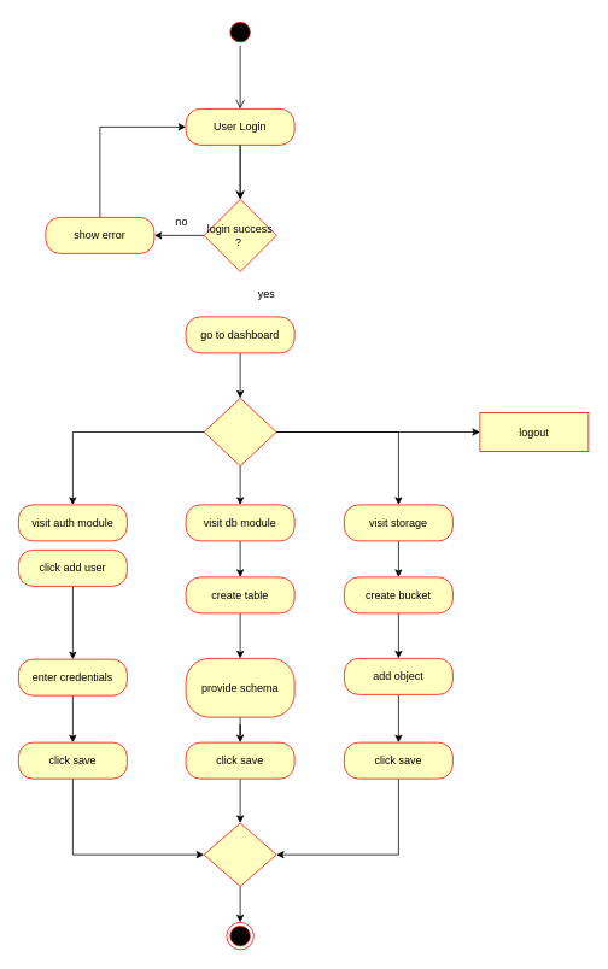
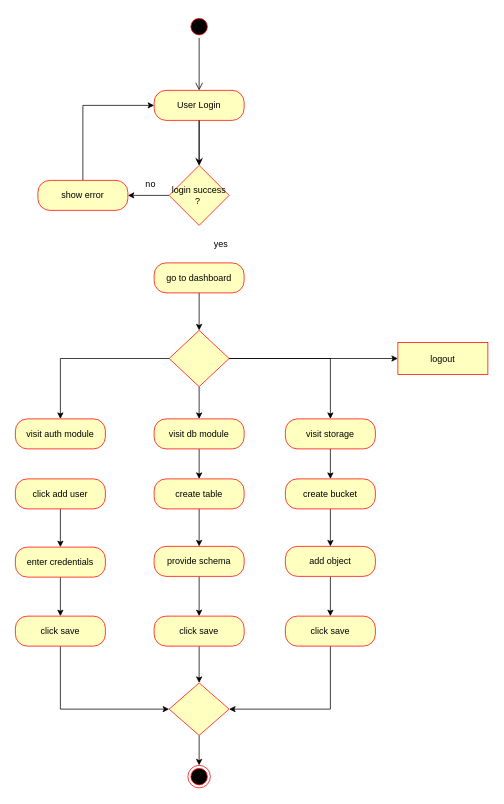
  <mxCell id="0" />
  <mxCell id="1" parent="0" />
  <mxCell id="2" value="" style="ellipse;html=1;shape=startState;fillColor=#000000;strokeColor=#ff0000;" vertex="1" parent="1"><mxGeometry x="250" y="20" width="30" height="30" as="geometry" /></mxCell>
  <mxCell id="3" value="" style="edgeStyle=orthogonalEdgeStyle;html=1;verticalAlign=bottom;endArrow=open;endSize=8;strokeColor=#000000;rounded=0;entryX=0.5;entryY=0;entryDx=0;entryDy=0;" edge="1" source="2" parent="1" target="5"><mxGeometry relative="1" as="geometry"><mxPoint x="265" y="100" as="targetPoint" /></mxGeometry></mxCell>
  <mxCell id="4" value="" style="edgeStyle=orthogonalEdgeStyle;rounded=0;orthogonalLoop=1;jettySize=auto;html=1;" edge="1" parent="1" source="5" target="8"><mxGeometry relative="1" as="geometry" /></mxCell>
  <mxCell id="5" value="User Login" style="rounded=1;whiteSpace=wrap;html=1;arcSize=40;fontColor=#000000;fillColor=#ffffc0;strokeColor=#ff0000;" vertex="1" parent="1"><mxGeometry x="205" y="120" width="120" height="40" as="geometry" /></mxCell>
  <mxCell id="6" value="" style="edgeStyle=orthogonalEdgeStyle;html=1;verticalAlign=bottom;endArrow=open;endSize=8;strokeColor=#000000;rounded=0;" edge="1" source="5" parent="1"><mxGeometry relative="1" as="geometry"><mxPoint x="265" y="220" as="targetPoint" /></mxGeometry></mxCell>
  <mxCell id="7" value="" style="edgeStyle=orthogonalEdgeStyle;rounded=0;orthogonalLoop=1;jettySize=auto;html=1;" edge="1" parent="1" source="8" target="10"><mxGeometry relative="1" as="geometry" /></mxCell>
  <mxCell id="8" value="login success ?&amp;nbsp;" style="rhombus;whiteSpace=wrap;html=1;fillColor=#ffffc0;strokeColor=#ff0000;fontColor=#000000;rounded=0;arcSize=40;" vertex="1" parent="1"><mxGeometry x="225" y="220" width="80" height="80" as="geometry" /></mxCell>
  <mxCell id="9" style="edgeStyle=orthogonalEdgeStyle;rounded=0;orthogonalLoop=1;jettySize=auto;html=1;exitX=0.5;exitY=0;exitDx=0;exitDy=0;entryX=0;entryY=0.5;entryDx=0;entryDy=0;" edge="1" parent="1" source="10" target="5"><mxGeometry relative="1" as="geometry" /></mxCell>
  <mxCell id="10" value="show error" style="whiteSpace=wrap;html=1;fillColor=#ffffc0;strokeColor=#ff0000;fontColor=#000000;rounded=1;arcSize=40;" vertex="1" parent="1"><mxGeometry x="50" y="240" width="120" height="40" as="geometry" /></mxCell>
  <mxCell id="11" style="edgeStyle=orthogonalEdgeStyle;rounded=0;orthogonalLoop=1;jettySize=auto;html=1;exitX=0.5;exitY=1;exitDx=0;exitDy=0;" edge="1" parent="1" source="12" target="17"><mxGeometry relative="1" as="geometry" /></mxCell>
  <mxCell id="12" value="go to dashboard" style="whiteSpace=wrap;html=1;fillColor=#ffffc0;strokeColor=#ff0000;fontColor=#000000;rounded=1;arcSize=40;" vertex="1" parent="1"><mxGeometry x="205" y="350" width="120" height="40" as="geometry" /></mxCell>
  <mxCell id="13" style="edgeStyle=orthogonalEdgeStyle;rounded=0;orthogonalLoop=1;jettySize=auto;html=1;entryX=0;entryY=0.5;entryDx=0;entryDy=0;" edge="1" parent="1" source="17" target="20"><mxGeometry relative="1" as="geometry"><mxPoint x="430" y="477.5" as="targetPoint" /></mxGeometry></mxCell>
  <mxCell id="14" style="edgeStyle=orthogonalEdgeStyle;rounded=0;orthogonalLoop=1;jettySize=auto;html=1;entryX=0.5;entryY=0;entryDx=0;entryDy=0;" edge="1" parent="1" source="17" target="21"><mxGeometry relative="1" as="geometry"><mxPoint x="80" y="600" as="targetPoint" /></mxGeometry></mxCell>
  <mxCell id="15" style="edgeStyle=orthogonalEdgeStyle;rounded=0;orthogonalLoop=1;jettySize=auto;html=1;entryX=0.5;entryY=0;entryDx=0;entryDy=0;" edge="1" parent="1" source="17" target="23"><mxGeometry relative="1" as="geometry"><mxPoint x="265" y="600" as="targetPoint" /></mxGeometry></mxCell>
  <mxCell id="16" style="edgeStyle=orthogonalEdgeStyle;rounded=0;orthogonalLoop=1;jettySize=auto;html=1;entryX=0.5;entryY=0;entryDx=0;entryDy=0;" edge="1" parent="1" source="17" target="25"><mxGeometry relative="1" as="geometry"><mxPoint x="440" y="600" as="targetPoint" /></mxGeometry></mxCell>
  <mxCell id="17" value="" style="rhombus;whiteSpace=wrap;html=1;fontColor=#000000;fillColor=#ffffc0;strokeColor=#ff0000;" vertex="1" parent="1"><mxGeometry x="225" y="440" width="80" height="75" as="geometry" /></mxCell>
  <mxCell id="18" value="no" style="text;html=1;align=center;verticalAlign=middle;resizable=0;points=[];autosize=1;strokeColor=none;fillColor=none;" vertex="1" parent="1"><mxGeometry x="180" y="230" width="40" height="30" as="geometry" /></mxCell>
  <mxCell id="19" value="yes" style="text;html=1;align=center;verticalAlign=middle;resizable=0;points=[];autosize=1;strokeColor=none;fillColor=none;" vertex="1" parent="1"><mxGeometry x="274" y="310" width="40" height="30" as="geometry" /></mxCell>
  <mxCell id="20" value="logout" style="whiteSpace=wrap;html=1;fillColor=#ffffc0;strokeColor=#ff0000;fontColor=#000000;arcSize=40;rounded=0;" vertex="1" parent="1"><mxGeometry x="530" y="456.25" width="120" height="42.5" as="geometry" /></mxCell>
  <mxCell id="21" value="visit auth module" style="whiteSpace=wrap;html=1;fillColor=#ffffc0;strokeColor=#ff0000;fontColor=#000000;rounded=1;arcSize=40;" vertex="1" parent="1"><mxGeometry x="20" y="558" width="120" height="40" as="geometry" /></mxCell>
  <mxCell id="22" style="edgeStyle=orthogonalEdgeStyle;rounded=0;orthogonalLoop=1;jettySize=auto;html=1;entryX=0.5;entryY=0;entryDx=0;entryDy=0;" edge="1" parent="1" source="23" target="33"><mxGeometry relative="1" as="geometry"><mxPoint x="265" y="680" as="targetPoint" /></mxGeometry></mxCell>
  <mxCell id="23" value="visit db module" style="whiteSpace=wrap;html=1;fillColor=#ffffc0;strokeColor=#ff0000;fontColor=#000000;rounded=1;arcSize=40;" vertex="1" parent="1"><mxGeometry x="205" y="558" width="120" height="40" as="geometry" /></mxCell>
  <mxCell id="24" style="edgeStyle=orthogonalEdgeStyle;rounded=0;orthogonalLoop=1;jettySize=auto;html=1;entryX=0.5;entryY=0;entryDx=0;entryDy=0;" edge="1" parent="1" source="25" target="39"><mxGeometry relative="1" as="geometry"><mxPoint x="440" y="680" as="targetPoint" /></mxGeometry></mxCell>
  <mxCell id="25" value="visit storage" style="whiteSpace=wrap;html=1;fillColor=#ffffc0;strokeColor=#ff0000;fontColor=#000000;rounded=1;arcSize=40;" vertex="1" parent="1"><mxGeometry x="380" y="558" width="120" height="40" as="geometry" /></mxCell>
  <mxCell id="26" value="" style="edgeStyle=orthogonalEdgeStyle;rounded=0;orthogonalLoop=1;jettySize=auto;html=1;" edge="1" parent="1" source="27" target="29"><mxGeometry relative="1" as="geometry" /></mxCell>
- <mxCell id="27" value="click add user" style="whiteSpace=wrap;html=1;fillColor=#ffffc0;strokeColor=#ff0000;fontColor=#000000;rounded=1;arcSize=40;" vertex="1" parent="1"><mxGeometry x="20" y="608" width="120" height="40" as="geometry" /></mxCell>
+ <mxCell id="27" value="click add user" style="whiteSpace=wrap;html=1;fillColor=#ffffc0;strokeColor=#ff0000;fontColor=#000000;rounded=1;arcSize=40;" vertex="1" parent="1"><mxGeometry x="20" y="638" width="120" height="40" as="geometry" /></mxCell>
  <mxCell id="28" value="" style="edgeStyle=orthogonalEdgeStyle;rounded=0;orthogonalLoop=1;jettySize=auto;html=1;" edge="1" parent="1" source="29" target="31"><mxGeometry relative="1" as="geometry" /></mxCell>
  <mxCell id="29" value="enter credentials" style="whiteSpace=wrap;html=1;fillColor=#ffffc0;strokeColor=#ff0000;fontColor=#000000;rounded=1;arcSize=40;" vertex="1" parent="1"><mxGeometry x="20" y="729" width="120" height="40" as="geometry" /></mxCell>
  <mxCell id="30" style="edgeStyle=orthogonalEdgeStyle;rounded=0;orthogonalLoop=1;jettySize=auto;html=1;exitX=0.5;exitY=1;exitDx=0;exitDy=0;entryX=0;entryY=0.5;entryDx=0;entryDy=0;" edge="1" parent="1" source="31" target="45"><mxGeometry relative="1" as="geometry" /></mxCell>
  <mxCell id="31" value="click save" style="whiteSpace=wrap;html=1;fillColor=#ffffc0;strokeColor=#ff0000;fontColor=#000000;rounded=1;arcSize=40;" vertex="1" parent="1"><mxGeometry x="20" y="821" width="120" height="40" as="geometry" /></mxCell>
  <mxCell id="32" value="" style="edgeStyle=orthogonalEdgeStyle;rounded=0;orthogonalLoop=1;jettySize=auto;html=1;" edge="1" parent="1" source="33" target="35"><mxGeometry relative="1" as="geometry" /></mxCell>
  <mxCell id="33" value="create table" style="whiteSpace=wrap;html=1;fillColor=#ffffc0;strokeColor=#ff0000;fontColor=#000000;rounded=1;arcSize=40;" vertex="1" parent="1"><mxGeometry x="205" y="638" width="120" height="40" as="geometry" /></mxCell>
  <mxCell id="34" value="" style="edgeStyle=orthogonalEdgeStyle;rounded=0;orthogonalLoop=1;jettySize=auto;html=1;" edge="1" parent="1" source="35" target="37"><mxGeometry relative="1" as="geometry" /></mxCell>
- <mxCell id="35" value="provide schema" style="whiteSpace=wrap;html=1;fillColor=#ffffc0;strokeColor=#ff0000;fontColor=#000000;rounded=1;arcSize=40;" vertex="1" parent="1"><mxGeometry x="205" y="728" width="120" height="65" as="geometry" /></mxCell>
+ <mxCell id="35" value="provide schema" style="whiteSpace=wrap;html=1;fillColor=#ffffc0;strokeColor=#ff0000;fontColor=#000000;rounded=1;arcSize=40;" vertex="1" parent="1"><mxGeometry x="205" y="728" width="120" height="40" as="geometry" /></mxCell>
  <mxCell id="36" style="edgeStyle=orthogonalEdgeStyle;rounded=0;orthogonalLoop=1;jettySize=auto;html=1;exitX=0.5;exitY=1;exitDx=0;exitDy=0;entryX=0.5;entryY=0;entryDx=0;entryDy=0;" edge="1" parent="1" source="37" target="45"><mxGeometry relative="1" as="geometry" /></mxCell>
  <mxCell id="37" value="click save" style="whiteSpace=wrap;html=1;fillColor=#ffffc0;strokeColor=#ff0000;fontColor=#000000;rounded=1;arcSize=40;" vertex="1" parent="1"><mxGeometry x="205" y="821" width="120" height="40" as="geometry" /></mxCell>
  <mxCell id="38" value="" style="edgeStyle=orthogonalEdgeStyle;rounded=0;orthogonalLoop=1;jettySize=auto;html=1;" edge="1" parent="1" source="39" target="41"><mxGeometry relative="1" as="geometry" /></mxCell>
  <mxCell id="39" value="create bucket" style="whiteSpace=wrap;html=1;fillColor=#ffffc0;strokeColor=#ff0000;fontColor=#000000;rounded=1;arcSize=40;" vertex="1" parent="1"><mxGeometry x="380" y="638" width="120" height="40" as="geometry" /></mxCell>
  <mxCell id="40" value="" style="edgeStyle=orthogonalEdgeStyle;rounded=0;orthogonalLoop=1;jettySize=auto;html=1;" edge="1" parent="1" source="41" target="43"><mxGeometry relative="1" as="geometry" /></mxCell>
  <mxCell id="41" value="add object" style="whiteSpace=wrap;html=1;fillColor=#ffffc0;strokeColor=#ff0000;fontColor=#000000;rounded=1;arcSize=40;" vertex="1" parent="1"><mxGeometry x="380" y="728" width="120" height="40" as="geometry" /></mxCell>
  <mxCell id="42" style="edgeStyle=orthogonalEdgeStyle;rounded=0;orthogonalLoop=1;jettySize=auto;html=1;exitX=0.5;exitY=1;exitDx=0;exitDy=0;entryX=1;entryY=0.5;entryDx=0;entryDy=0;" edge="1" parent="1" source="43" target="45"><mxGeometry relative="1" as="geometry" /></mxCell>
  <mxCell id="43" value="click save" style="whiteSpace=wrap;html=1;fillColor=#ffffc0;strokeColor=#ff0000;fontColor=#000000;rounded=1;arcSize=40;" vertex="1" parent="1"><mxGeometry x="380" y="821" width="120" height="40" as="geometry" /></mxCell>
  <mxCell id="44" style="edgeStyle=orthogonalEdgeStyle;rounded=0;orthogonalLoop=1;jettySize=auto;html=1;exitX=0.5;exitY=1;exitDx=0;exitDy=0;entryX=0.5;entryY=0;entryDx=0;entryDy=0;" edge="1" parent="1" source="45" target="46"><mxGeometry relative="1" as="geometry" /></mxCell>
  <mxCell id="45" value="" style="rhombus;whiteSpace=wrap;html=1;fontColor=#000000;fillColor=#ffffc0;strokeColor=#ff0000;" vertex="1" parent="1"><mxGeometry x="225" y="910" width="80" height="70" as="geometry" /></mxCell>
  <mxCell id="46" value="" style="ellipse;html=1;shape=endState;fillColor=#000000;strokeColor=#ff0000;" vertex="1" parent="1"><mxGeometry x="250" y="1020" width="30" height="30" as="geometry" /></mxCell>
